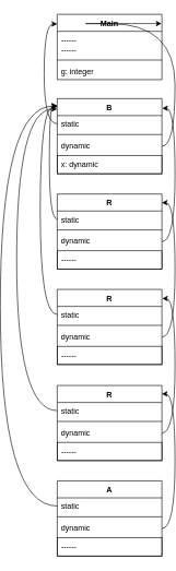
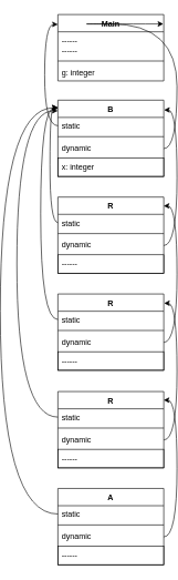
  <mxCell id="0" />
  <mxCell id="1" parent="0" />
  <mxCell id="2" value="" style="group" vertex="1" connectable="0" parent="1"><mxGeometry x="20" y="20" width="160" height="829" as="geometry" /></mxCell>
  <mxCell id="3" value="Main" style="swimlane;fontStyle=1;align=center;verticalAlign=top;childLayout=stackLayout;horizontal=1;startSize=26;horizontalStack=0;resizeParent=1;resizeParentMax=0;resizeLast=0;collapsible=1;marginBottom=0;rounded=0;" vertex="1" parent="2"><mxGeometry width="160" height="100" as="geometry" /></mxCell>
  <mxCell id="4" value="------&#10;------" style="text;strokeColor=none;fillColor=none;align=left;verticalAlign=top;spacingLeft=4;spacingRight=4;overflow=hidden;rotatable=0;points=[[0,0.5],[1,0.5]];portConstraint=eastwest;" vertex="1" parent="3"><mxGeometry y="26" width="160" height="40" as="geometry" /></mxCell>
  <mxCell id="5" value="" style="line;strokeWidth=1;fillColor=none;align=left;verticalAlign=middle;spacingTop=-1;spacingLeft=3;spacingRight=3;rotatable=0;labelPosition=right;points=[];portConstraint=eastwest;" vertex="1" parent="3"><mxGeometry y="66" width="160" height="8" as="geometry" /></mxCell>
  <mxCell id="6" value="g: integer" style="text;strokeColor=none;fillColor=none;align=left;verticalAlign=top;spacingLeft=4;spacingRight=4;overflow=hidden;rotatable=0;points=[[0,0.5],[1,0.5]];portConstraint=eastwest;" vertex="1" parent="3"><mxGeometry y="74" width="160" height="26" as="geometry" /></mxCell>
  <mxCell id="7" value="B" style="swimlane;fontStyle=1;align=center;verticalAlign=top;childLayout=stackLayout;horizontal=1;startSize=26;horizontalStack=0;resizeParent=1;resizeParentMax=0;resizeLast=0;collapsible=1;marginBottom=0;rounded=0;" vertex="1" parent="2"><mxGeometry y="129" width="160" height="115" as="geometry" /></mxCell>
  <mxCell id="8" value="static" style="text;strokeColor=none;fillColor=none;align=left;verticalAlign=top;spacingLeft=4;spacingRight=4;overflow=hidden;rotatable=0;points=[[0,0.5],[1,0.5]];portConstraint=eastwest;" vertex="1" parent="7"><mxGeometry y="26" width="160" height="25" as="geometry" /></mxCell>
  <mxCell id="9" value="" style="line;strokeWidth=1;fillColor=none;align=left;verticalAlign=middle;spacingTop=-1;spacingLeft=3;spacingRight=3;rotatable=0;labelPosition=right;points=[];portConstraint=eastwest;" vertex="1" parent="7"><mxGeometry y="51" width="160" height="8" as="geometry" /></mxCell>
  <mxCell id="10" value="dynamic" style="text;strokeColor=none;fillColor=none;align=left;verticalAlign=top;spacingLeft=4;spacingRight=4;overflow=hidden;rotatable=0;points=[[0,0.5],[1,0.5]];portConstraint=eastwest;" vertex="1" parent="7"><mxGeometry y="59" width="160" height="28" as="geometry" /></mxCell>
- <mxCell id="11" value="x: dynamic" style="text;align=left;verticalAlign=top;spacingLeft=4;spacingRight=4;overflow=hidden;rotatable=0;points=[[0,0.5],[1,0.5]];portConstraint=eastwest;rounded=0;strokeColor=#000000;" vertex="1" parent="7"><mxGeometry y="87" width="160" height="28" as="geometry" /></mxCell>
+ <mxCell id="11" value="x: integer" style="text;align=left;verticalAlign=top;spacingLeft=4;spacingRight=4;overflow=hidden;rotatable=0;points=[[0,0.5],[1,0.5]];portConstraint=eastwest;rounded=0;strokeColor=#000000;" vertex="1" parent="7"><mxGeometry y="87" width="160" height="28" as="geometry" /></mxCell>
  <mxCell id="12" value="R" style="swimlane;fontStyle=1;align=center;verticalAlign=top;childLayout=stackLayout;horizontal=1;startSize=26;horizontalStack=0;resizeParent=1;resizeParentMax=0;resizeLast=0;collapsible=1;marginBottom=0;rounded=0;" vertex="1" parent="2"><mxGeometry y="275" width="160" height="115" as="geometry" /></mxCell>
  <mxCell id="13" value="static" style="text;strokeColor=none;fillColor=none;align=left;verticalAlign=top;spacingLeft=4;spacingRight=4;overflow=hidden;rotatable=0;points=[[0,0.5],[1,0.5]];portConstraint=eastwest;" vertex="1" parent="12"><mxGeometry y="26" width="160" height="25" as="geometry" /></mxCell>
  <mxCell id="14" value="" style="line;strokeWidth=1;fillColor=none;align=left;verticalAlign=middle;spacingTop=-1;spacingLeft=3;spacingRight=3;rotatable=0;labelPosition=right;points=[];portConstraint=eastwest;" vertex="1" parent="12"><mxGeometry y="51" width="160" height="8" as="geometry" /></mxCell>
  <mxCell id="15" value="dynamic" style="text;strokeColor=none;fillColor=none;align=left;verticalAlign=top;spacingLeft=4;spacingRight=4;overflow=hidden;rotatable=0;points=[[0,0.5],[1,0.5]];portConstraint=eastwest;" vertex="1" parent="12"><mxGeometry y="59" width="160" height="28" as="geometry" /></mxCell>
  <mxCell id="16" value="------" style="text;align=left;verticalAlign=top;spacingLeft=4;spacingRight=4;overflow=hidden;rotatable=0;points=[[0,0.5],[1,0.5]];portConstraint=eastwest;rounded=0;strokeColor=#000000;" vertex="1" parent="12"><mxGeometry y="87" width="160" height="28" as="geometry" /></mxCell>
  <mxCell id="17" value="R" style="swimlane;fontStyle=1;align=center;verticalAlign=top;childLayout=stackLayout;horizontal=1;startSize=26;horizontalStack=0;resizeParent=1;resizeParentMax=0;resizeLast=0;collapsible=1;marginBottom=0;rounded=0;" vertex="1" parent="2"><mxGeometry y="421" width="160" height="115" as="geometry" /></mxCell>
  <mxCell id="18" value="static" style="text;strokeColor=none;fillColor=none;align=left;verticalAlign=top;spacingLeft=4;spacingRight=4;overflow=hidden;rotatable=0;points=[[0,0.5],[1,0.5]];portConstraint=eastwest;" vertex="1" parent="17"><mxGeometry y="26" width="160" height="25" as="geometry" /></mxCell>
  <mxCell id="19" value="" style="line;strokeWidth=1;fillColor=none;align=left;verticalAlign=middle;spacingTop=-1;spacingLeft=3;spacingRight=3;rotatable=0;labelPosition=right;points=[];portConstraint=eastwest;" vertex="1" parent="17"><mxGeometry y="51" width="160" height="8" as="geometry" /></mxCell>
  <mxCell id="20" value="dynamic" style="text;strokeColor=none;fillColor=none;align=left;verticalAlign=top;spacingLeft=4;spacingRight=4;overflow=hidden;rotatable=0;points=[[0,0.5],[1,0.5]];portConstraint=eastwest;" vertex="1" parent="17"><mxGeometry y="59" width="160" height="28" as="geometry" /></mxCell>
  <mxCell id="21" value="------" style="text;align=left;verticalAlign=top;spacingLeft=4;spacingRight=4;overflow=hidden;rotatable=0;points=[[0,0.5],[1,0.5]];portConstraint=eastwest;rounded=0;strokeColor=#000000;" vertex="1" parent="17"><mxGeometry y="87" width="160" height="28" as="geometry" /></mxCell>
  <mxCell id="22" value="R" style="swimlane;fontStyle=1;align=center;verticalAlign=top;childLayout=stackLayout;horizontal=1;startSize=26;horizontalStack=0;resizeParent=1;resizeParentMax=0;resizeLast=0;collapsible=1;marginBottom=0;rounded=0;" vertex="1" parent="2"><mxGeometry y="568" width="160" height="115" as="geometry" /></mxCell>
  <mxCell id="23" value="static" style="text;strokeColor=none;fillColor=none;align=left;verticalAlign=top;spacingLeft=4;spacingRight=4;overflow=hidden;rotatable=0;points=[[0,0.5],[1,0.5]];portConstraint=eastwest;" vertex="1" parent="22"><mxGeometry y="26" width="160" height="25" as="geometry" /></mxCell>
  <mxCell id="24" value="" style="line;strokeWidth=1;fillColor=none;align=left;verticalAlign=middle;spacingTop=-1;spacingLeft=3;spacingRight=3;rotatable=0;labelPosition=right;points=[];portConstraint=eastwest;" vertex="1" parent="22"><mxGeometry y="51" width="160" height="8" as="geometry" /></mxCell>
  <mxCell id="25" value="dynamic" style="text;strokeColor=none;fillColor=none;align=left;verticalAlign=top;spacingLeft=4;spacingRight=4;overflow=hidden;rotatable=0;points=[[0,0.5],[1,0.5]];portConstraint=eastwest;" vertex="1" parent="22"><mxGeometry y="59" width="160" height="28" as="geometry" /></mxCell>
  <mxCell id="26" value="------" style="text;align=left;verticalAlign=top;spacingLeft=4;spacingRight=4;overflow=hidden;rotatable=0;points=[[0,0.5],[1,0.5]];portConstraint=eastwest;rounded=0;strokeColor=#000000;" vertex="1" parent="22"><mxGeometry y="87" width="160" height="28" as="geometry" /></mxCell>
  <mxCell id="27" value="A" style="swimlane;fontStyle=1;align=center;verticalAlign=top;childLayout=stackLayout;horizontal=1;startSize=26;horizontalStack=0;resizeParent=1;resizeParentMax=0;resizeLast=0;collapsible=1;marginBottom=0;rounded=0;" vertex="1" parent="2"><mxGeometry y="714" width="160" height="115" as="geometry" /></mxCell>
  <mxCell id="28" value="static" style="text;strokeColor=none;fillColor=none;align=left;verticalAlign=top;spacingLeft=4;spacingRight=4;overflow=hidden;rotatable=0;points=[[0,0.5],[1,0.5]];portConstraint=eastwest;" vertex="1" parent="27"><mxGeometry y="26" width="160" height="25" as="geometry" /></mxCell>
  <mxCell id="29" value="" style="line;strokeWidth=1;fillColor=none;align=left;verticalAlign=middle;spacingTop=-1;spacingLeft=3;spacingRight=3;rotatable=0;labelPosition=right;points=[];portConstraint=eastwest;" vertex="1" parent="27"><mxGeometry y="51" width="160" height="8" as="geometry" /></mxCell>
  <mxCell id="30" value="dynamic" style="text;strokeColor=none;fillColor=none;align=left;verticalAlign=top;spacingLeft=4;spacingRight=4;overflow=hidden;rotatable=0;points=[[0,0.5],[1,0.5]];portConstraint=eastwest;" vertex="1" parent="27"><mxGeometry y="59" width="160" height="28" as="geometry" /></mxCell>
  <mxCell id="31" value="------" style="text;align=left;verticalAlign=top;spacingLeft=4;spacingRight=4;overflow=hidden;rotatable=0;points=[[0,0.5],[1,0.5]];portConstraint=eastwest;rounded=0;strokeColor=#000000;" vertex="1" parent="27"><mxGeometry y="87" width="160" height="28" as="geometry" /></mxCell>
  <mxCell id="32" style="edgeStyle=orthogonalEdgeStyle;rounded=0;orthogonalLoop=1;jettySize=auto;html=1;exitX=0;exitY=0.5;exitDx=0;exitDy=0;entryX=0;entryY=0.148;entryDx=0;entryDy=0;entryPerimeter=0;curved=1;" edge="1" parent="2" source="8" target="3"><mxGeometry relative="1" as="geometry" /></mxCell>
  <mxCell id="33" style="edgeStyle=orthogonalEdgeStyle;rounded=0;orthogonalLoop=1;jettySize=auto;html=1;exitX=1;exitY=0.5;exitDx=0;exitDy=0;entryX=0.996;entryY=0.142;entryDx=0;entryDy=0;entryPerimeter=0;curved=1;" edge="1" parent="2" source="10" target="3"><mxGeometry relative="1" as="geometry" /></mxCell>
  <mxCell id="34" style="edgeStyle=orthogonalEdgeStyle;curved=1;rounded=0;orthogonalLoop=1;jettySize=auto;html=1;exitX=1;exitY=0.5;exitDx=0;exitDy=0;entryX=0.999;entryY=0.112;entryDx=0;entryDy=0;entryPerimeter=0;" edge="1" parent="2" source="30" target="22"><mxGeometry relative="1" as="geometry" /></mxCell>
  <mxCell id="35" style="edgeStyle=orthogonalEdgeStyle;curved=1;rounded=0;orthogonalLoop=1;jettySize=auto;html=1;exitX=1;exitY=0.5;exitDx=0;exitDy=0;entryX=1.003;entryY=0.121;entryDx=0;entryDy=0;entryPerimeter=0;" edge="1" parent="2" source="25" target="17"><mxGeometry relative="1" as="geometry" /></mxCell>
  <mxCell id="36" style="edgeStyle=orthogonalEdgeStyle;curved=1;rounded=0;orthogonalLoop=1;jettySize=auto;html=1;exitX=1;exitY=0.5;exitDx=0;exitDy=0;entryX=0.999;entryY=0.116;entryDx=0;entryDy=0;entryPerimeter=0;" edge="1" parent="2" source="20" target="12"><mxGeometry relative="1" as="geometry" /></mxCell>
  <mxCell id="37" style="edgeStyle=orthogonalEdgeStyle;curved=1;rounded=0;orthogonalLoop=1;jettySize=auto;html=1;exitX=1;exitY=0.5;exitDx=0;exitDy=0;entryX=1.003;entryY=0.128;entryDx=0;entryDy=0;entryPerimeter=0;" edge="1" parent="2" source="15" target="7"><mxGeometry relative="1" as="geometry" /></mxCell>
  <mxCell id="38" style="edgeStyle=orthogonalEdgeStyle;curved=1;rounded=0;orthogonalLoop=1;jettySize=auto;html=1;exitX=0;exitY=0.5;exitDx=0;exitDy=0;entryX=-0.001;entryY=0.1;entryDx=0;entryDy=0;entryPerimeter=0;" edge="1" parent="2" source="28" target="7"><mxGeometry relative="1" as="geometry"><Array as="points"><mxPoint x="-87" y="753" /><mxPoint x="-87" y="141" /></Array></mxGeometry></mxCell>
  <mxCell id="39" style="edgeStyle=orthogonalEdgeStyle;curved=1;rounded=0;orthogonalLoop=1;jettySize=auto;html=1;exitX=0;exitY=0.5;exitDx=0;exitDy=0;entryX=-0.001;entryY=0.139;entryDx=0;entryDy=0;entryPerimeter=0;" edge="1" parent="2" source="23" target="7"><mxGeometry relative="1" as="geometry"><Array as="points"><mxPoint x="-62" y="607" /><mxPoint x="-62" y="145" /></Array></mxGeometry></mxCell>
  <mxCell id="40" style="edgeStyle=orthogonalEdgeStyle;curved=1;rounded=0;orthogonalLoop=1;jettySize=auto;html=1;exitX=0;exitY=0.5;exitDx=0;exitDy=0;entryX=0.003;entryY=0.106;entryDx=0;entryDy=0;entryPerimeter=0;" edge="1" parent="2" source="18" target="7"><mxGeometry relative="1" as="geometry"><Array as="points"><mxPoint x="-26" y="460" /><mxPoint x="-26" y="141" /></Array></mxGeometry></mxCell>
  <mxCell id="41" style="edgeStyle=orthogonalEdgeStyle;curved=1;rounded=0;orthogonalLoop=1;jettySize=auto;html=1;exitX=0;exitY=0.5;exitDx=0;exitDy=0;entryX=-0.001;entryY=0.095;entryDx=0;entryDy=0;entryPerimeter=0;" edge="1" parent="2" source="13" target="7"><mxGeometry relative="1" as="geometry"><Array as="points"><mxPoint x="-12" y="314" /><mxPoint x="-12" y="140" /></Array></mxGeometry></mxCell>
